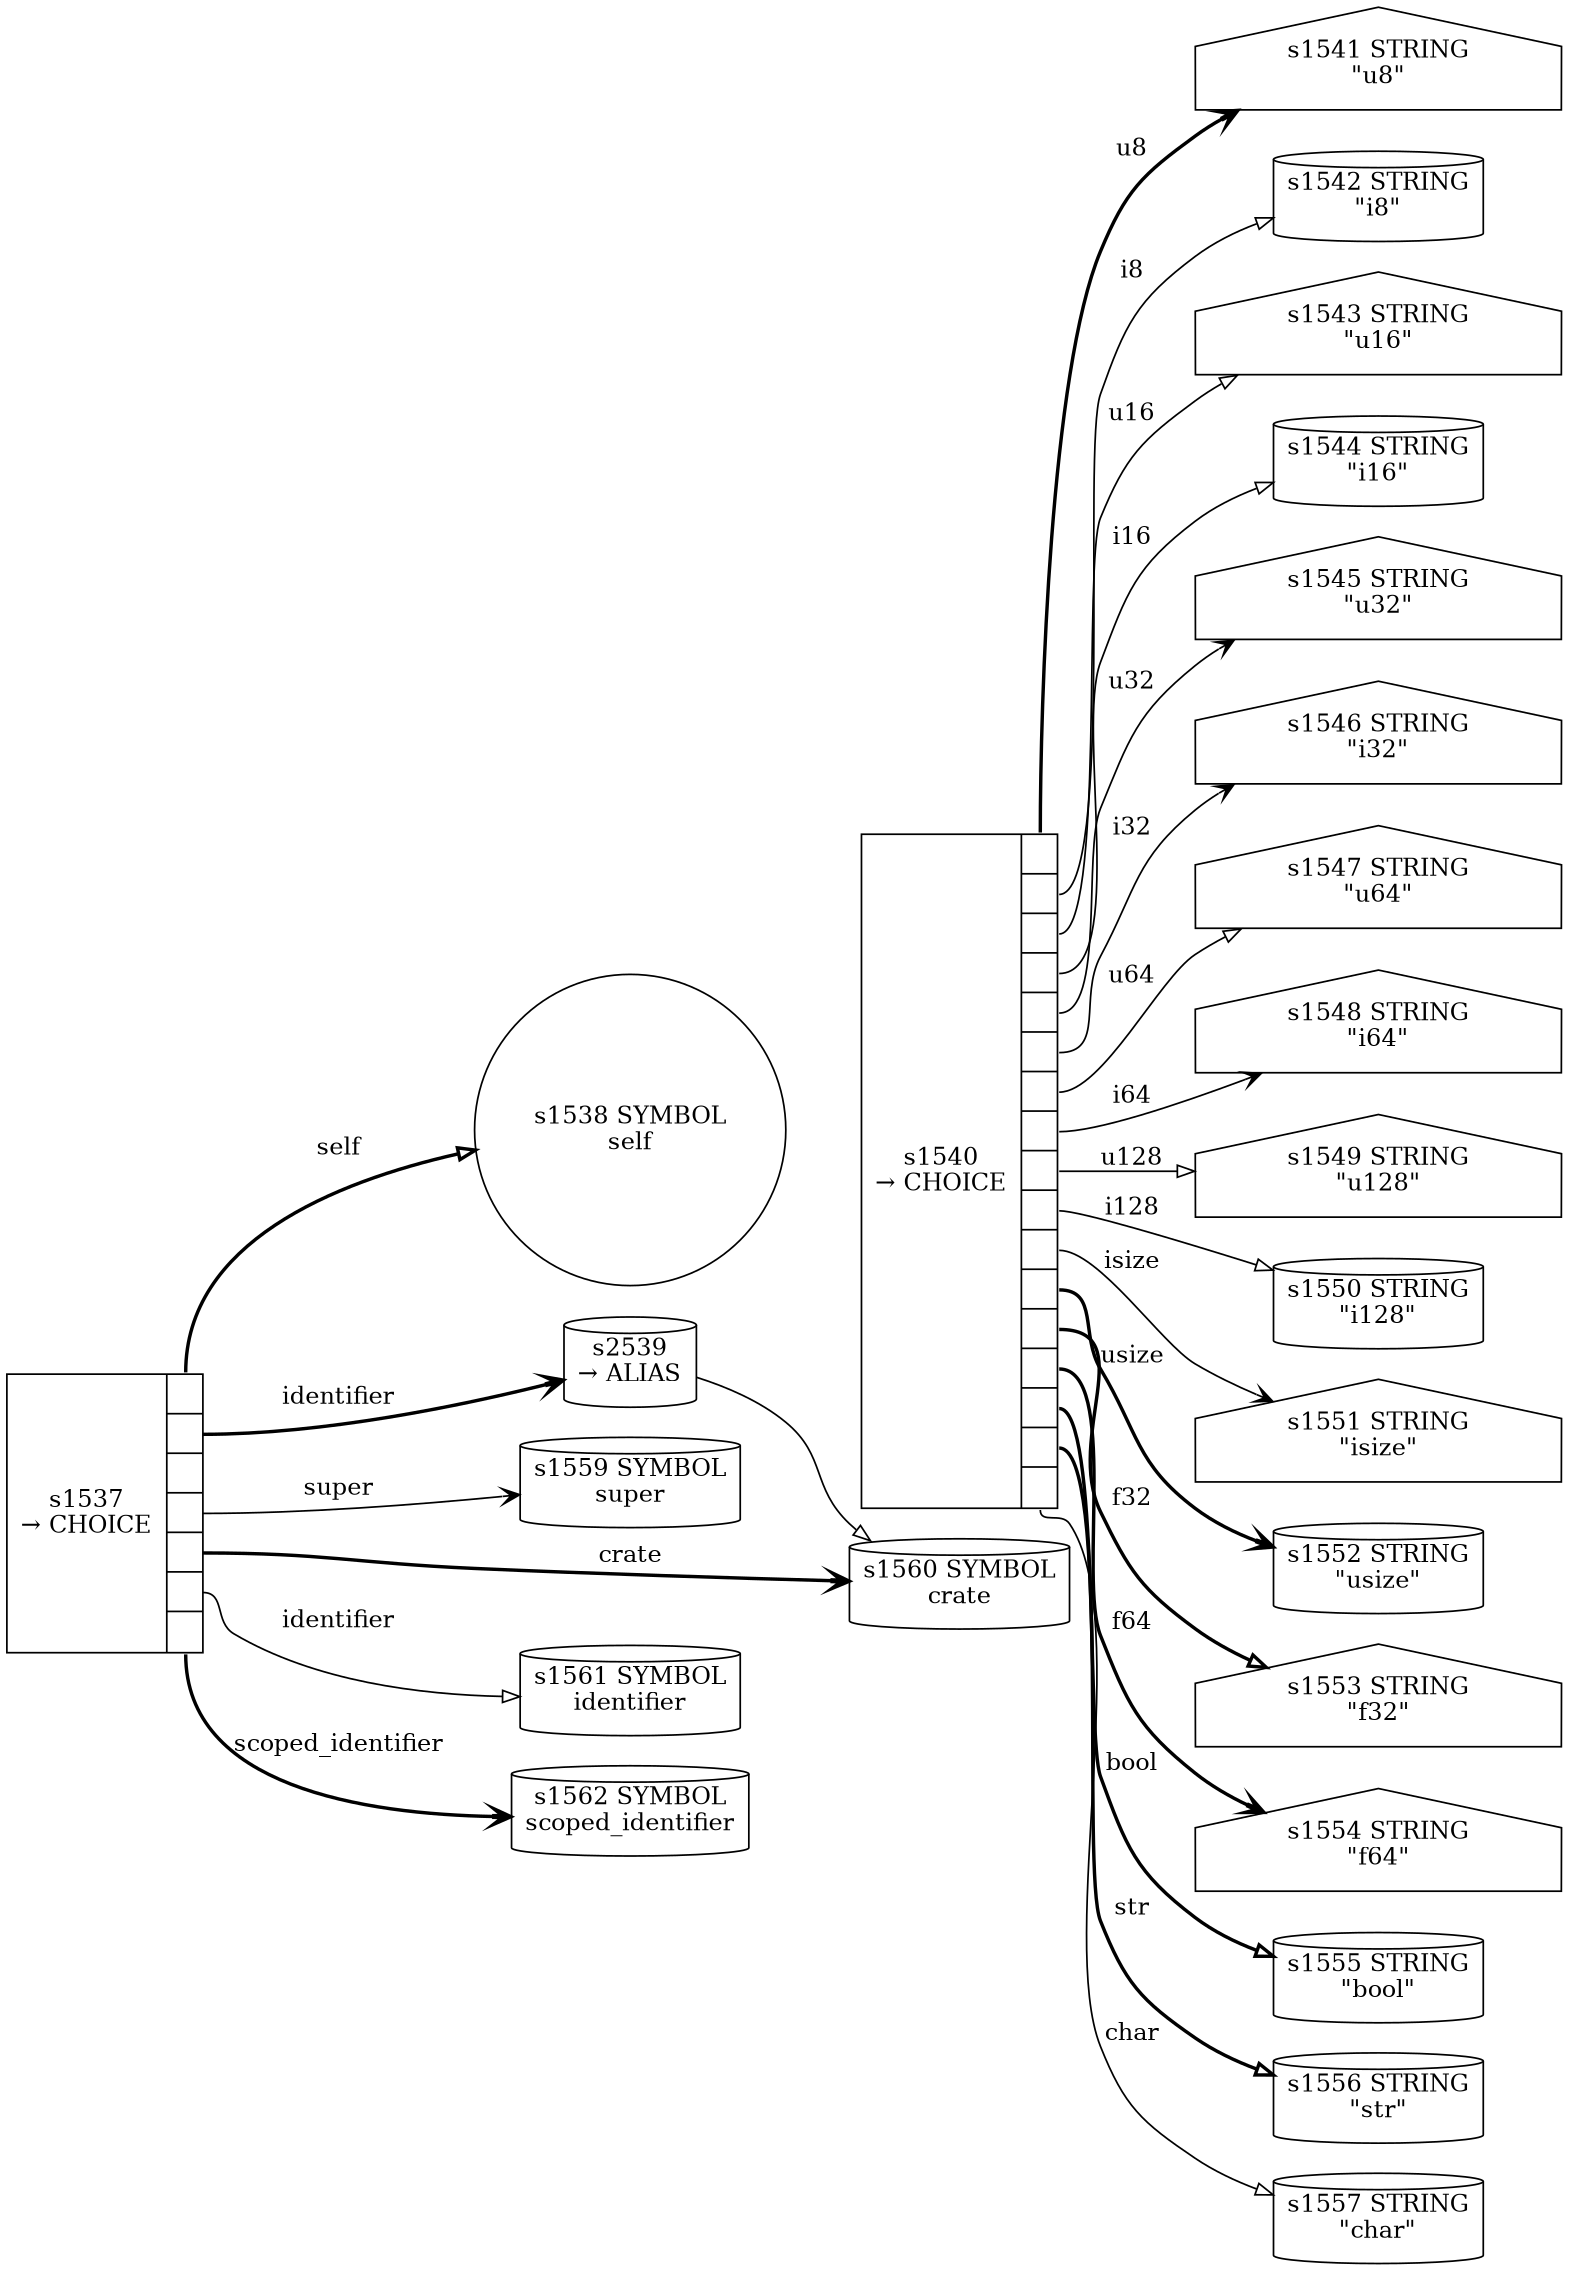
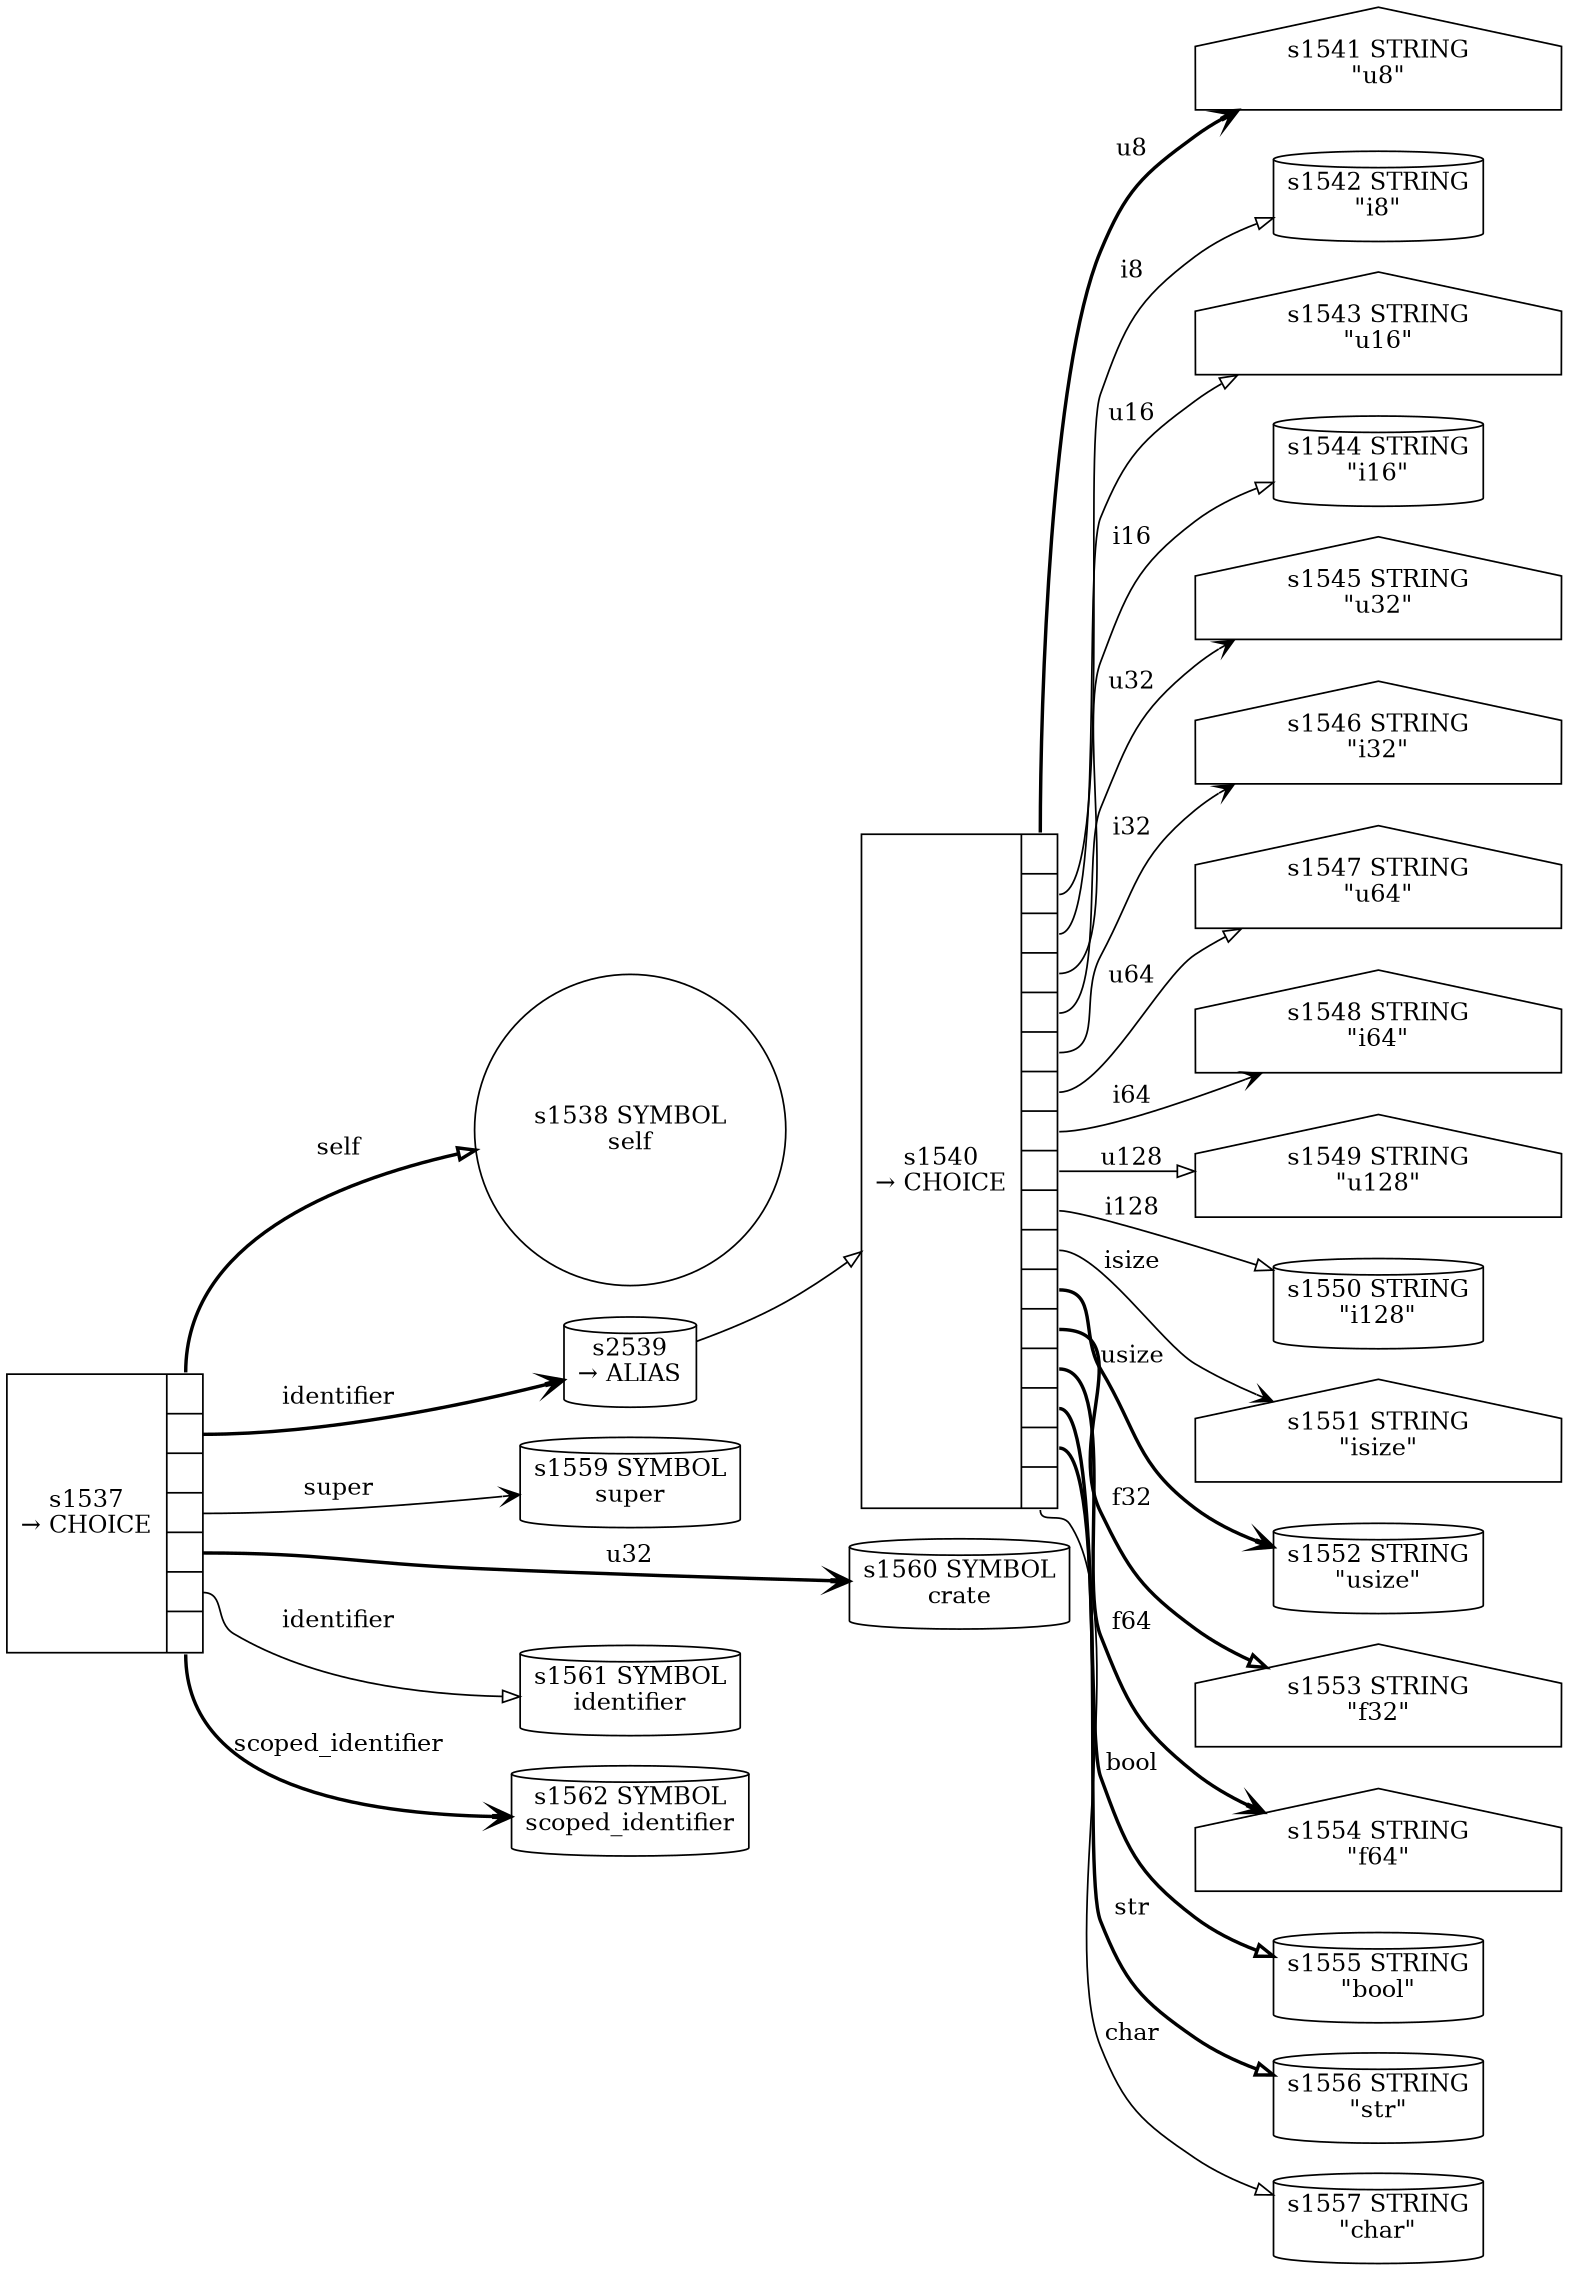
  digraph {
    rankdir=LR
    node [shape=cylinder]
    edge [arrowhead=onormal style=solid tailport=p0]
    n1 [fixedsize=false label="{s1537\n&rarr; CHOICE|{<p0>|<p1>|<p2>|<p3>|<p4>|<p5>|<p6>}}" peripheries=1 shape=record]
    n2 [label="s1538 SYMBOL\nself" shape=circle]
    n3 [fixedsize=false label="s2539\n&rarr; ALIAS" peripheries=1]
    n4 [label="s1559 SYMBOL\nsuper"]
    n5 [label="s1560 SYMBOL\ncrate"]
    n6 [label="s1561 SYMBOL\nidentifier"]
    n7 [label="s1562 SYMBOL\nscoped_identifier"]
    n8 [fixedsize=false label="{s1540\n&rarr; CHOICE|{<p0>|<p1>|<p2>|<p3>|<p4>|<p5>|<p6>|<p7>|<p8>|<p9>|<p10>|<p11>|<p12>|<p13>|<p14>|<p15>|<p16>}}" peripheries=1 shape=record]
    n9 [label="s1541 STRING\n\"u8\"" shape=house]
    n10 [label="s1542 STRING\n\"i8\""]
    n11 [label="s1543 STRING\n\"u16\"" shape=house]
    n12 [label="s1544 STRING\n\"i16\""]
    n13 [label="s1545 STRING\n\"u32\"" shape=house]
    n14 [label="s1546 STRING\n\"i32\"" shape=house]
    n15 [label="s1547 STRING\n\"u64\"" shape=house]
    n16 [label="s1548 STRING\n\"i64\"" shape=house]
    n17 [label="s1549 STRING\n\"u128\"" shape=house]
    n18 [label="s1550 STRING\n\"i128\""]
    n19 [label="s1551 STRING\n\"isize\"" shape=house]
    n20 [label="s1552 STRING\n\"usize\""]
    n21 [label="s1553 STRING\n\"f32\"" shape=house]
    n22 [label="s1554 STRING\n\"f64\"" shape=house]
    n23 [label="s1555 STRING\n\"bool\""]
    n24 [label="s1556 STRING\n\"str\""]
    n25 [label="s1557 STRING\n\"char\""]
    n1 -> n2 [label=self style=bold]
    n1 -> n3 [arrowhead=vee label=identifier style=bold tailport=p1]
    n1 -> n4 [arrowhead=vee label=super tailport=p3]
-   n1 -> n5 [arrowhead=vee label=crate style=bold tailport=p4]
+   n1 -> n5 [arrowhead=vee label=u32 style=bold tailport=p4]
    n1 -> n6 [label=identifier tailport=p5]
    n1 -> n7 [arrowhead=vee label=scoped_identifier style=bold tailport=p6]
-   n3 -> n5
+   n3 -> n8
    n8 -> n9 [arrowhead=vee label=u8 style=bold]
    n8 -> n10 [label=i8 tailport=p1]
    n8 -> n11 [label=u16 tailport=p2]
    n8 -> n12 [label=i16 tailport=p3]
    n8 -> n13 [arrowhead=vee label=u32 tailport=p4]
    n8 -> n14 [arrowhead=vee label=i32 tailport=p5]
    n8 -> n15 [label=u64 tailport=p6]
    n8 -> n16 [arrowhead=vee label=i64 tailport=p7]
    n8 -> n17 [label=u128 tailport=p8]
    n8 -> n18 [label=i128 tailport=p9]
    n8 -> n19 [arrowhead=vee label=isize tailport=p10]
    n8 -> n20 [arrowhead=vee label=usize style=bold tailport=p11]
    n8 -> n21 [label=f32 style=bold tailport=p12]
    n8 -> n22 [arrowhead=vee label=f64 style=bold tailport=p13]
    n8 -> n23 [label=bool style=bold tailport=p14]
    n8 -> n24 [label=str style=bold tailport=p15]
    n8 -> n25 [label=char tailport=p16]
  }
